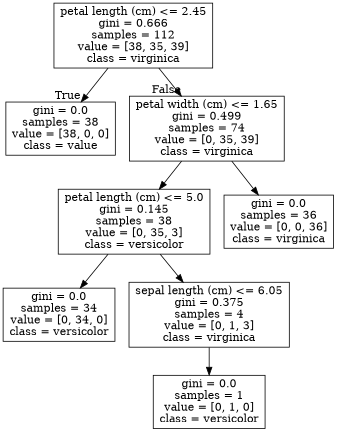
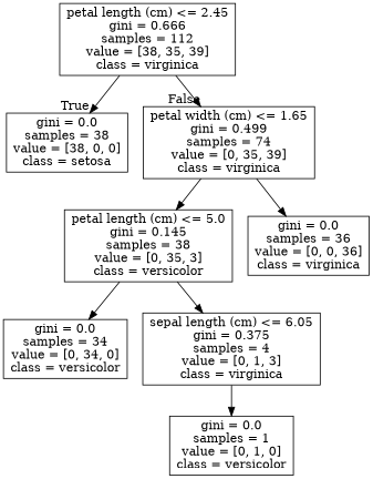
  digraph {
    node [shape=box]
    n1 [label="petal length (cm) <= 2.45\ngini = 0.666\nsamples = 112\nvalue = [38, 35, 39]\nclass = virginica"]
-   n2 [label="gini = 0.0\nsamples = 38\nvalue = [38, 0, 0]\nclass = value"]
+   n2 [label="gini = 0.0\nsamples = 38\nvalue = [38, 0, 0]\nclass = setosa"]
    n3 [label="petal width (cm) <= 1.65\ngini = 0.499\nsamples = 74\nvalue = [0, 35, 39]\nclass = virginica"]
    n4 [label="petal length (cm) <= 5.0\ngini = 0.145\nsamples = 38\nvalue = [0, 35, 3]\nclass = versicolor"]
    n5 [label="gini = 0.0\nsamples = 36\nvalue = [0, 0, 36]\nclass = virginica"]
    n6 [label="gini = 0.0\nsamples = 34\nvalue = [0, 34, 0]\nclass = versicolor"]
    n7 [label="sepal length (cm) <= 6.05\ngini = 0.375\nsamples = 4\nvalue = [0, 1, 3]\nclass = virginica"]
    n8 [label="gini = 0.0\nsamples = 1\nvalue = [0, 1, 0]\nclass = versicolor"]
    n1 -> n2 [headlabel=True labelangle=45 labeldistance=2.5]
    n1 -> n3 [headlabel=False labelangle=-45 labeldistance=2.5]
    n3 -> n4
    n3 -> n5
    n4 -> n6
    n4 -> n7
    n7 -> n8
  }
